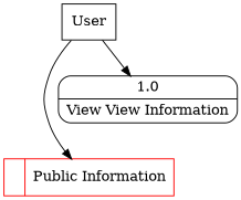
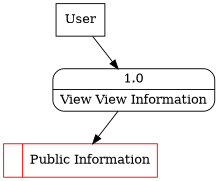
  digraph {
    n1 [color=red label="<f0>  |<f1> Public Information " shape=record]
    n2 [label=User shape=box]
    n3 [label="{<f0> 1.0|<f1> View View Information }" shape=Mrecord]
    n2 -> n3
-   n2 -> n1
+   n3 -> n1
  }
